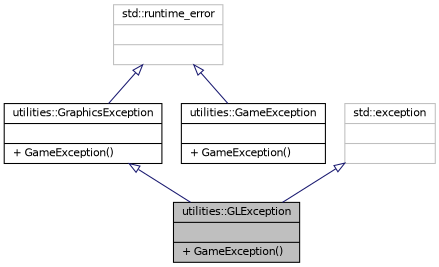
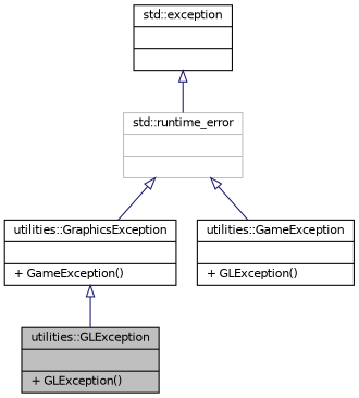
  digraph {
    node [color=black fillcolor=white fontname=Helvetica fontsize=10 shape=record style=filled]
    edge [arrowtail=onormal color=midnightblue dir=back fontname=Helvetica fontsize=10 labelfontname=Helvetica labelfontsize=10 style=solid]
-   n1 [fillcolor=grey75 fontcolor=black height=0.2 label="{utilities::GLException\n||+ GameException()\l}" width=0.4]
+   n1 [fillcolor=grey75 fontcolor=black height=0.2 label="{utilities::GLException\n||+ GLException()\l}" width=0.4]
    n2 [height=0.2 label="{utilities::GraphicsException\n||+ GameException()\l}" width=0.4]
-   n3 [height=0.2 label="{utilities::GameException\n||+ GameException()\l}" width=0.4]
+   n3 [height=0.2 label="{utilities::GameException\n||+ GLException()\l}" width=0.4]
    n4 [color=grey75 height=0.2 label="{std::runtime_error\n||}" width=0.4]
-   n5 [color=grey75 height=0.2 label="{std::exception\n||}" width=0.4]
+   n5 [height=0.2 label="{std::exception\n||}" width=0.4]
    n2 -> n1
    n4 -> n2
    n4 -> n3
-   n5 -> n1
+   n5 -> n4
  }
